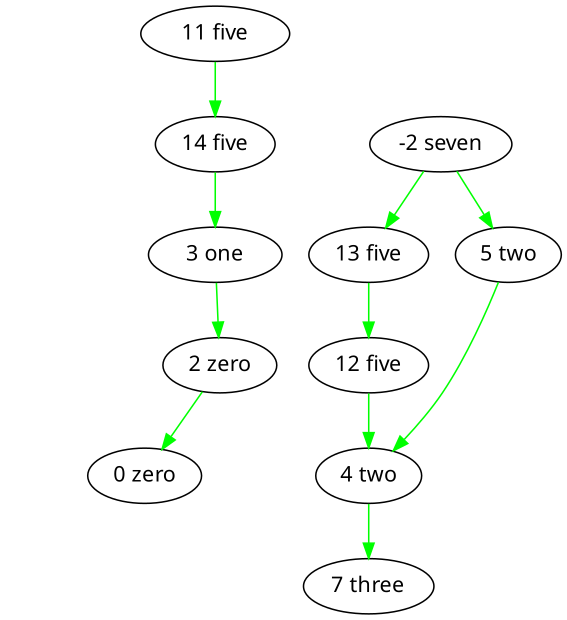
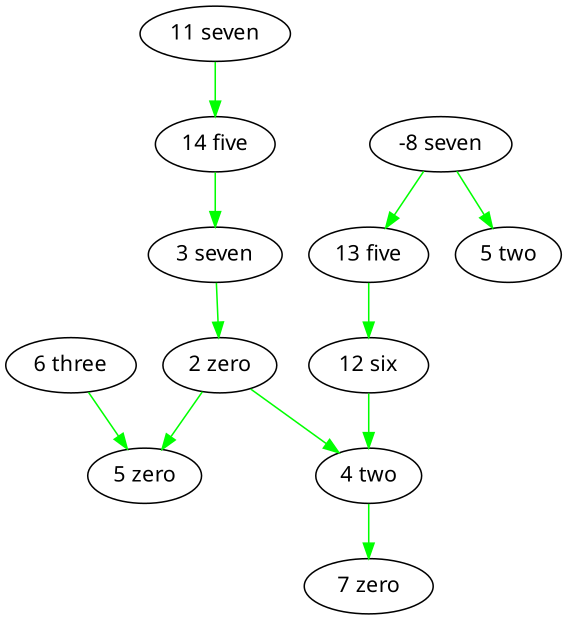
  digraph {
    fontname="Noto Sans"
    node [fontname="Noto Sans"]
    edge [color=green dir=forward fontname="Noto Sans"]
    n1 [label="2 zero"]
-   "3 one"
-   "0 zero"
+   "3 one" [label="3 seven"]
+   "0 zero" [label="5 zero"]
    "5 two"
    "4 two"
-   "7 three"
+   "7 three" [label="7 zero"]
+   "6 three"
    n8 [label="14 five"]
-   "11 five"
+   "11 five" [label="11 seven"]
    n10 [label="13 five"]
-   "12 six" [label="12 five"]
-   "-2 seven"
+   "12 six"
+   "-2 seven" [label="-8 seven"]
    n1 -> "0 zero"
    "3 one" -> n1
-   "5 two" -> "4 two"
+   n1 -> "4 two"
    "4 two" -> "7 three"
+   "6 three" -> "0 zero"
    n8 -> "3 one"
    "11 five" -> n8
    n10 -> "12 six"
    "12 six" -> "4 two"
    "-2 seven" -> "5 two"
    "-2 seven" -> n10
  }
